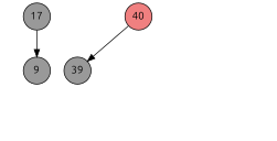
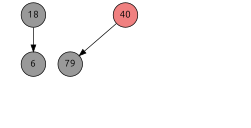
  digraph {
    fontname=Ubuntu
    node [fixedsize=true fontname=Ubuntu shape=circle style=invis]
    edge [fontname=Ubuntu style=invis]
-   18 [fillcolor=grey60 style=filled label=17]
-   9 [fillcolor=grey60 style=filled]
+   18 [fillcolor=grey60 style=filled]
+   9 [fillcolor=grey60 style=filled label=6]
    n3 [label=X]
    n4 [label=X]
    40 [fillcolor=lightcoral style=filled]
-   39 [fillcolor=grey60 style=filled]
+   39 [fillcolor=grey60 style=filled label=79]
    n7 [label=X]
    n8 [label=X]
    n9 [label=X]
    n10 [label=X]
    n11 [label=X]
    n12 [label=X]
    18 -> 9 [style=""]
    9 -> n3
    9 -> n4
    40 -> 39 [style=""]
    40 -> n7
    40 -> n8
    40 -> n9
  }
